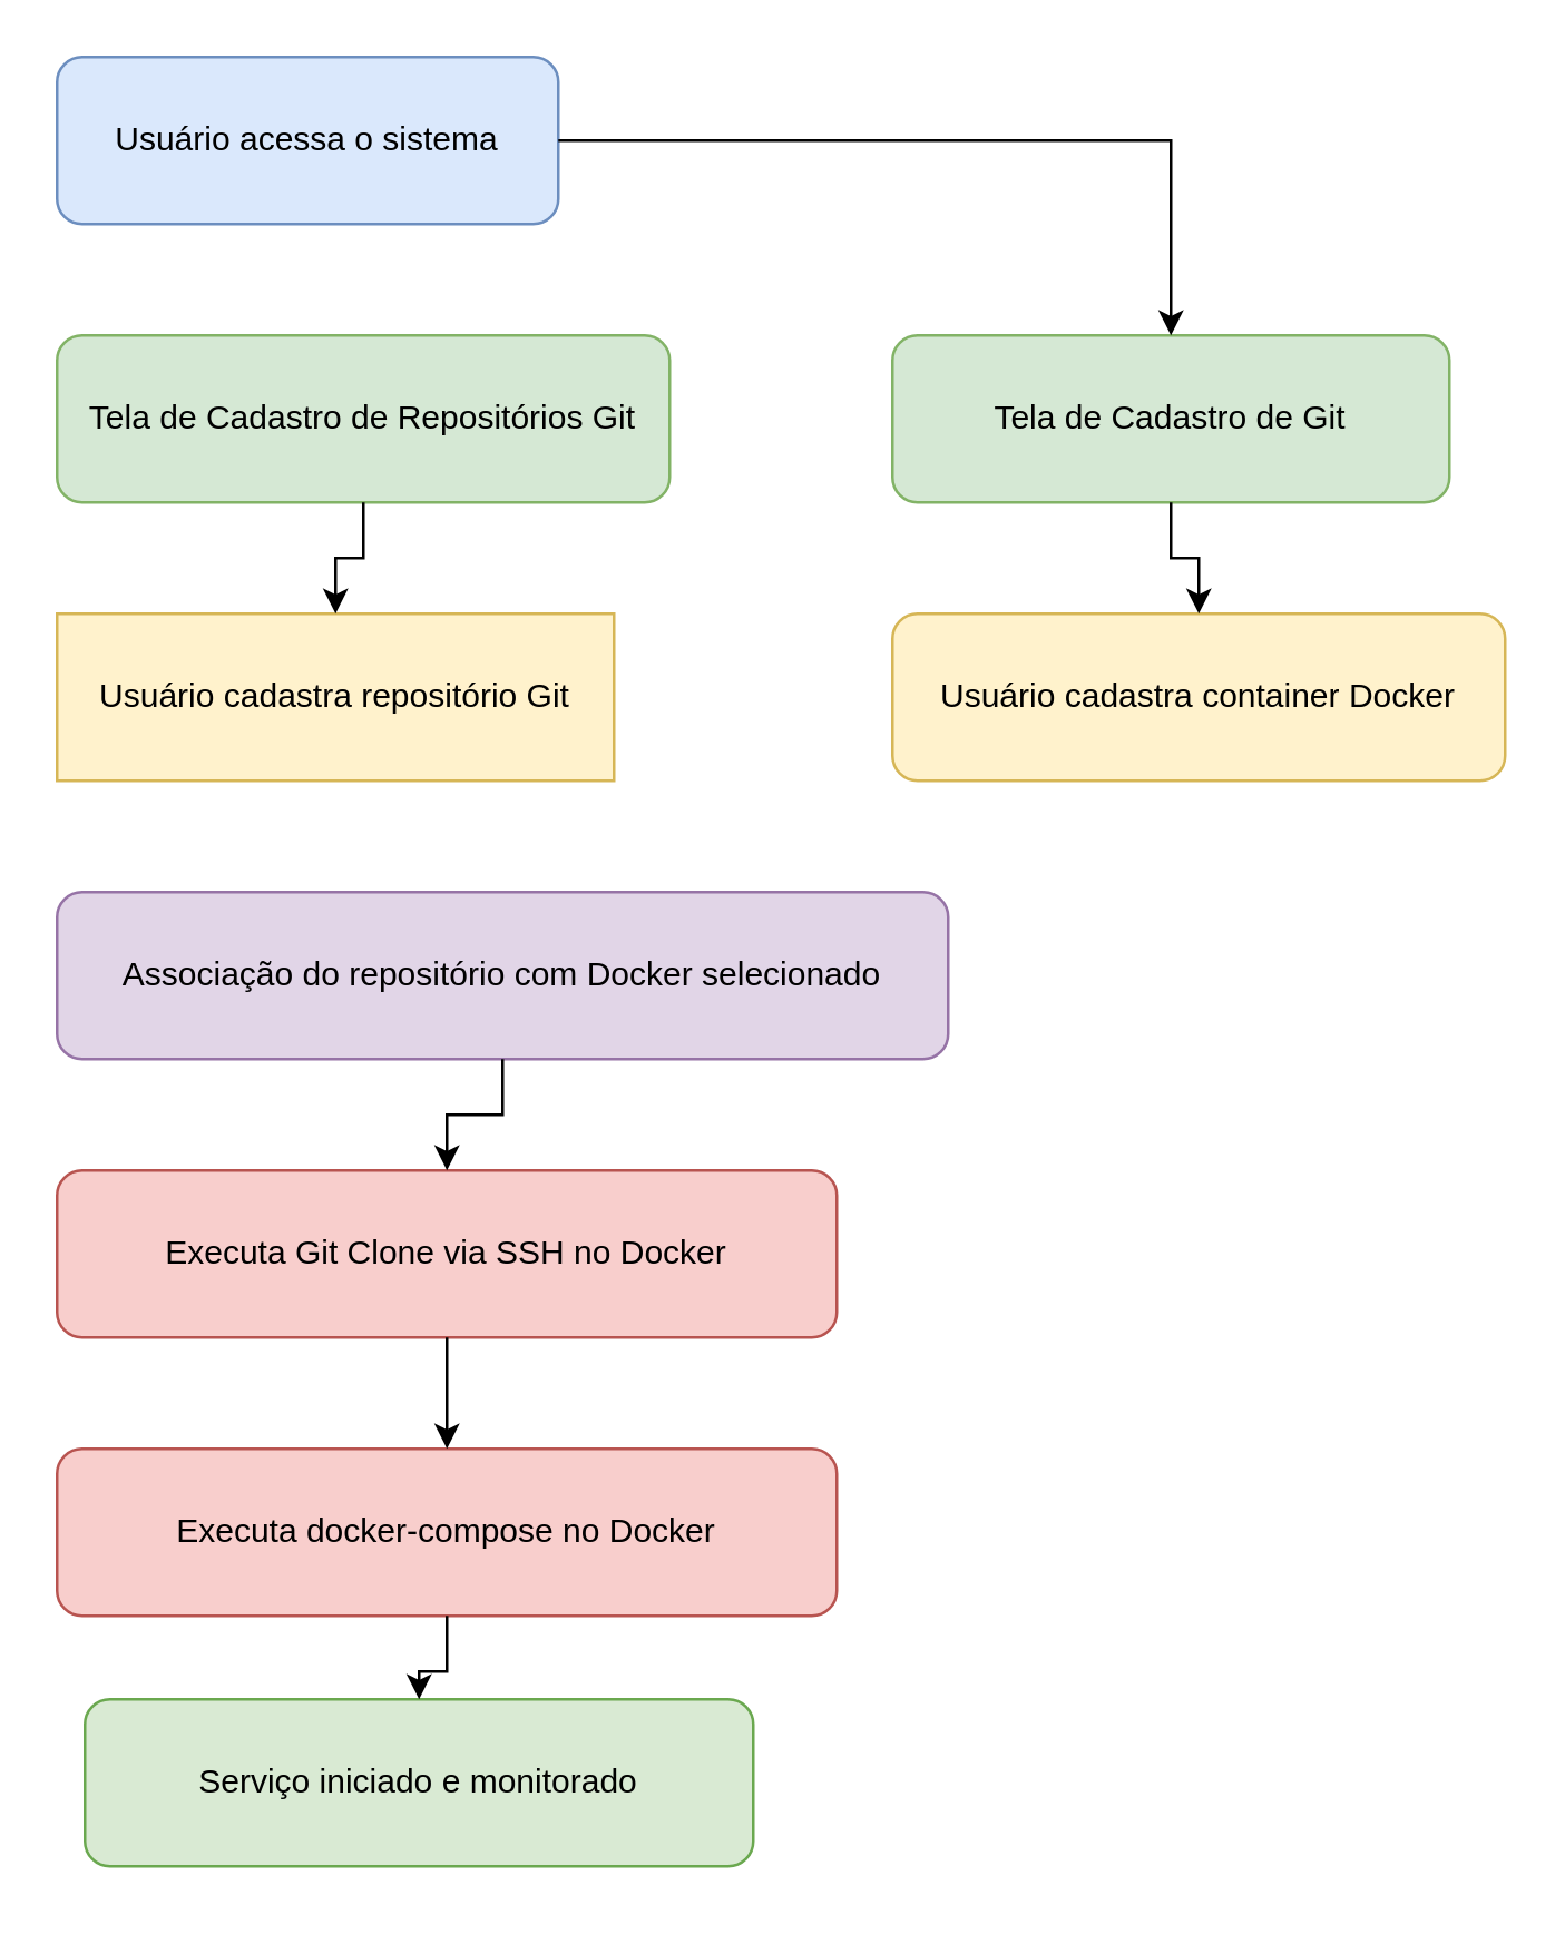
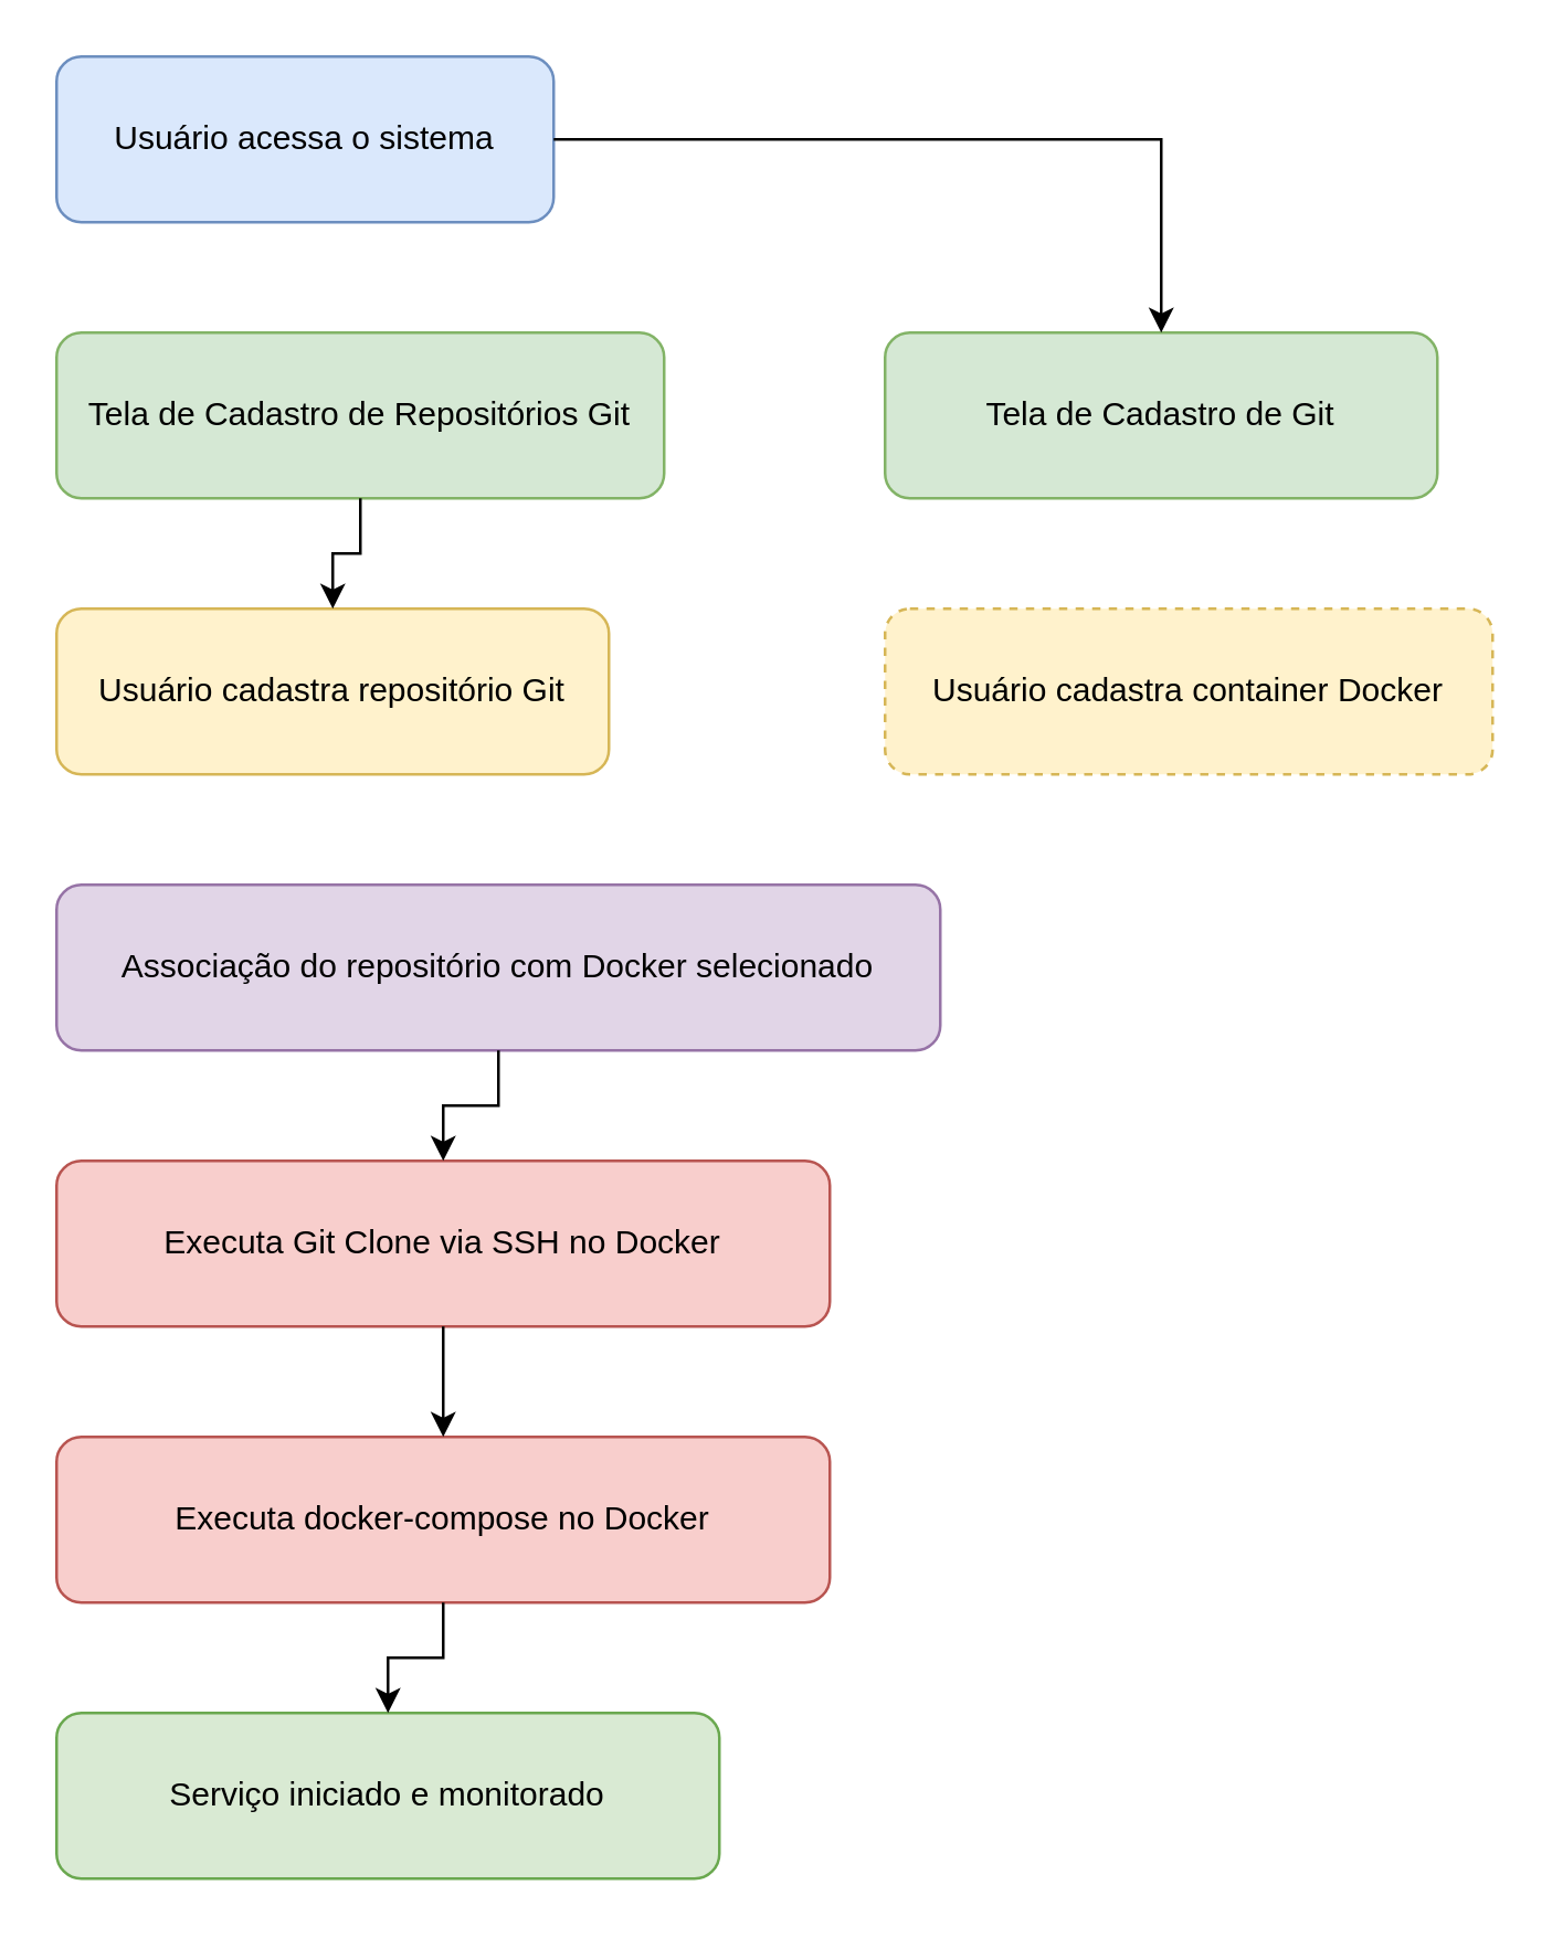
  <mxCell id="0" />
  <mxCell id="1" parent="0" />
  <mxCell id="2" value="Usuário acessa o sistema" style="rounded=1;whiteSpace=wrap;html=1;fillColor=#dae8fc;strokeColor=#6c8ebf;" vertex="1" parent="1"><mxGeometry x="20" y="20" width="180" height="60" as="geometry" /></mxCell>
  <mxCell id="3" value="Tela de Cadastro de Repositórios Git" style="rounded=1;whiteSpace=wrap;html=1;fillColor=#d5e8d4;strokeColor=#82b366;" vertex="1" parent="1"><mxGeometry x="20" y="120" width="220" height="60" as="geometry" /></mxCell>
- <mxCell id="4" value="Usuário cadastra repositório Git" style="whiteSpace=wrap;html=1;fillColor=#fff2cc;strokeColor=#d6b656;rounded=0;" vertex="1" parent="1"><mxGeometry x="20" y="220" width="200" height="60" as="geometry" /></mxCell>
+ <mxCell id="4" value="Usuário cadastra repositório Git" style="rounded=1;whiteSpace=wrap;html=1;fillColor=#fff2cc;strokeColor=#d6b656;" vertex="1" parent="1"><mxGeometry x="20" y="220" width="200" height="60" as="geometry" /></mxCell>
  <mxCell id="5" value="Tela de Cadastro de Git" style="rounded=1;whiteSpace=wrap;html=1;fillColor=#d5e8d4;strokeColor=#82b366;" vertex="1" parent="1"><mxGeometry x="320" y="120" width="200" height="60" as="geometry" /></mxCell>
- <mxCell id="6" value="Usuário cadastra container Docker" style="rounded=1;whiteSpace=wrap;html=1;fillColor=#fff2cc;strokeColor=#d6b656;" vertex="1" parent="1"><mxGeometry x="320" y="220" width="220" height="60" as="geometry" /></mxCell>
+ <mxCell id="6" value="Usuário cadastra container Docker" style="rounded=1;whiteSpace=wrap;html=1;fillColor=#fff2cc;strokeColor=#d6b656;dashed=1;" vertex="1" parent="1"><mxGeometry x="320" y="220" width="220" height="60" as="geometry" /></mxCell>
  <mxCell id="7" value="Associação do repositório com Docker selecionado" style="rounded=1;whiteSpace=wrap;html=1;fillColor=#e1d5e7;strokeColor=#9673a6;" vertex="1" parent="1"><mxGeometry x="20" y="320" width="320" height="60" as="geometry" /></mxCell>
  <mxCell id="8" value="Executa Git Clone via SSH no Docker" style="rounded=1;whiteSpace=wrap;html=1;fillColor=#f8cecc;strokeColor=#b85450;" vertex="1" parent="1"><mxGeometry x="20" y="420" width="280" height="60" as="geometry" /></mxCell>
  <mxCell id="9" value="Executa docker-compose no Docker" style="rounded=1;whiteSpace=wrap;html=1;fillColor=#f8cecc;strokeColor=#b85450;" vertex="1" parent="1"><mxGeometry x="20" y="520" width="280" height="60" as="geometry" /></mxCell>
- <mxCell id="10" value="Serviço iniciado e monitorado" style="rounded=1;whiteSpace=wrap;html=1;fillColor=#d9ead3;strokeColor=#6aa84f;" vertex="1" parent="1"><mxGeometry x="30" y="610" width="240" height="60" as="geometry" /></mxCell>
+ <mxCell id="10" value="Serviço iniciado e monitorado" style="rounded=1;whiteSpace=wrap;html=1;fillColor=#d9ead3;strokeColor=#6aa84f;" vertex="1" parent="1"><mxGeometry x="20" y="620" width="240" height="60" as="geometry" /></mxCell>
  <mxCell id="11" style="edgeStyle=orthogonalEdgeStyle;rounded=0;orthogonalLoop=1;jettySize=auto;html=1;" edge="1" parent="1" source="2" target="5"><mxGeometry relative="1" as="geometry" /></mxCell>
  <mxCell id="12" style="edgeStyle=orthogonalEdgeStyle;rounded=0;orthogonalLoop=1;jettySize=auto;html=1;" edge="1" parent="1" source="3" target="4"><mxGeometry relative="1" as="geometry" /></mxCell>
- <mxCell id="13" style="edgeStyle=orthogonalEdgeStyle;rounded=0;orthogonalLoop=1;jettySize=auto;html=1;" edge="1" parent="1" source="5" target="6"><mxGeometry relative="1" as="geometry" /></mxCell>
  <mxCell id="14" style="edgeStyle=orthogonalEdgeStyle;rounded=0;orthogonalLoop=1;jettySize=auto;html=1;" edge="1" parent="1" source="7" target="8"><mxGeometry relative="1" as="geometry" /></mxCell>
  <mxCell id="15" style="edgeStyle=orthogonalEdgeStyle;rounded=0;orthogonalLoop=1;jettySize=auto;html=1;" edge="1" parent="1" source="8" target="9"><mxGeometry relative="1" as="geometry" /></mxCell>
  <mxCell id="16" style="edgeStyle=orthogonalEdgeStyle;rounded=0;orthogonalLoop=1;jettySize=auto;html=1;" edge="1" parent="1" source="9" target="10"><mxGeometry relative="1" as="geometry" /></mxCell>
